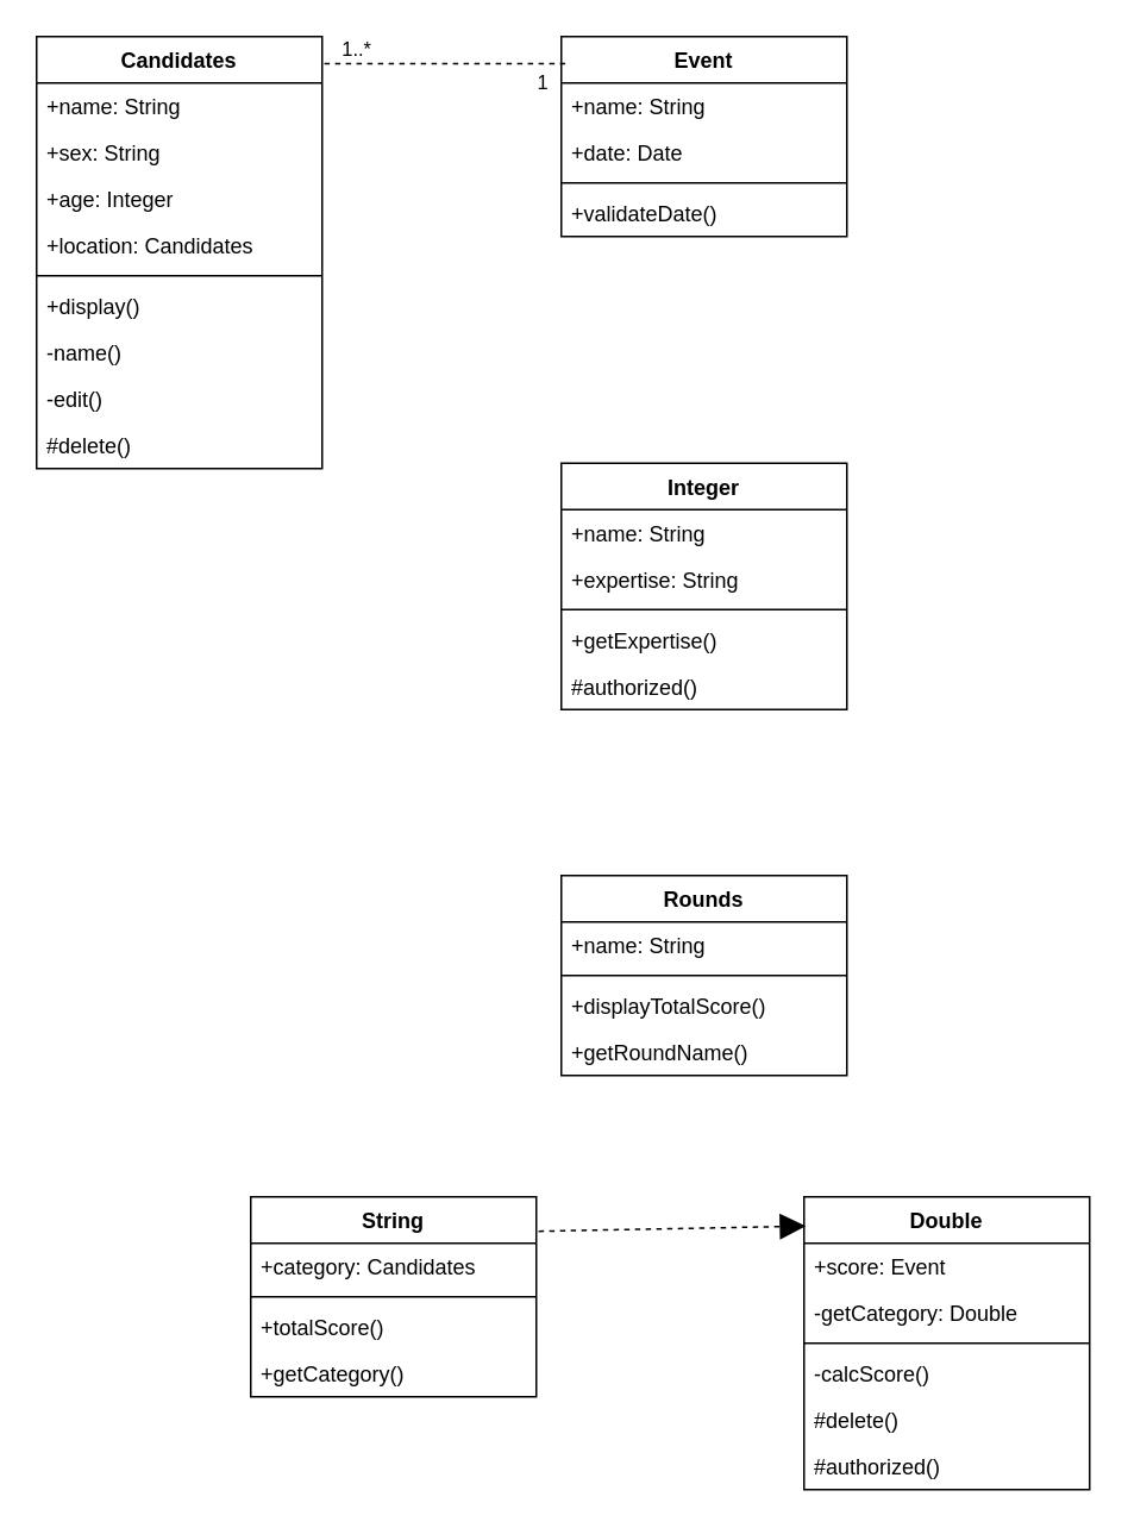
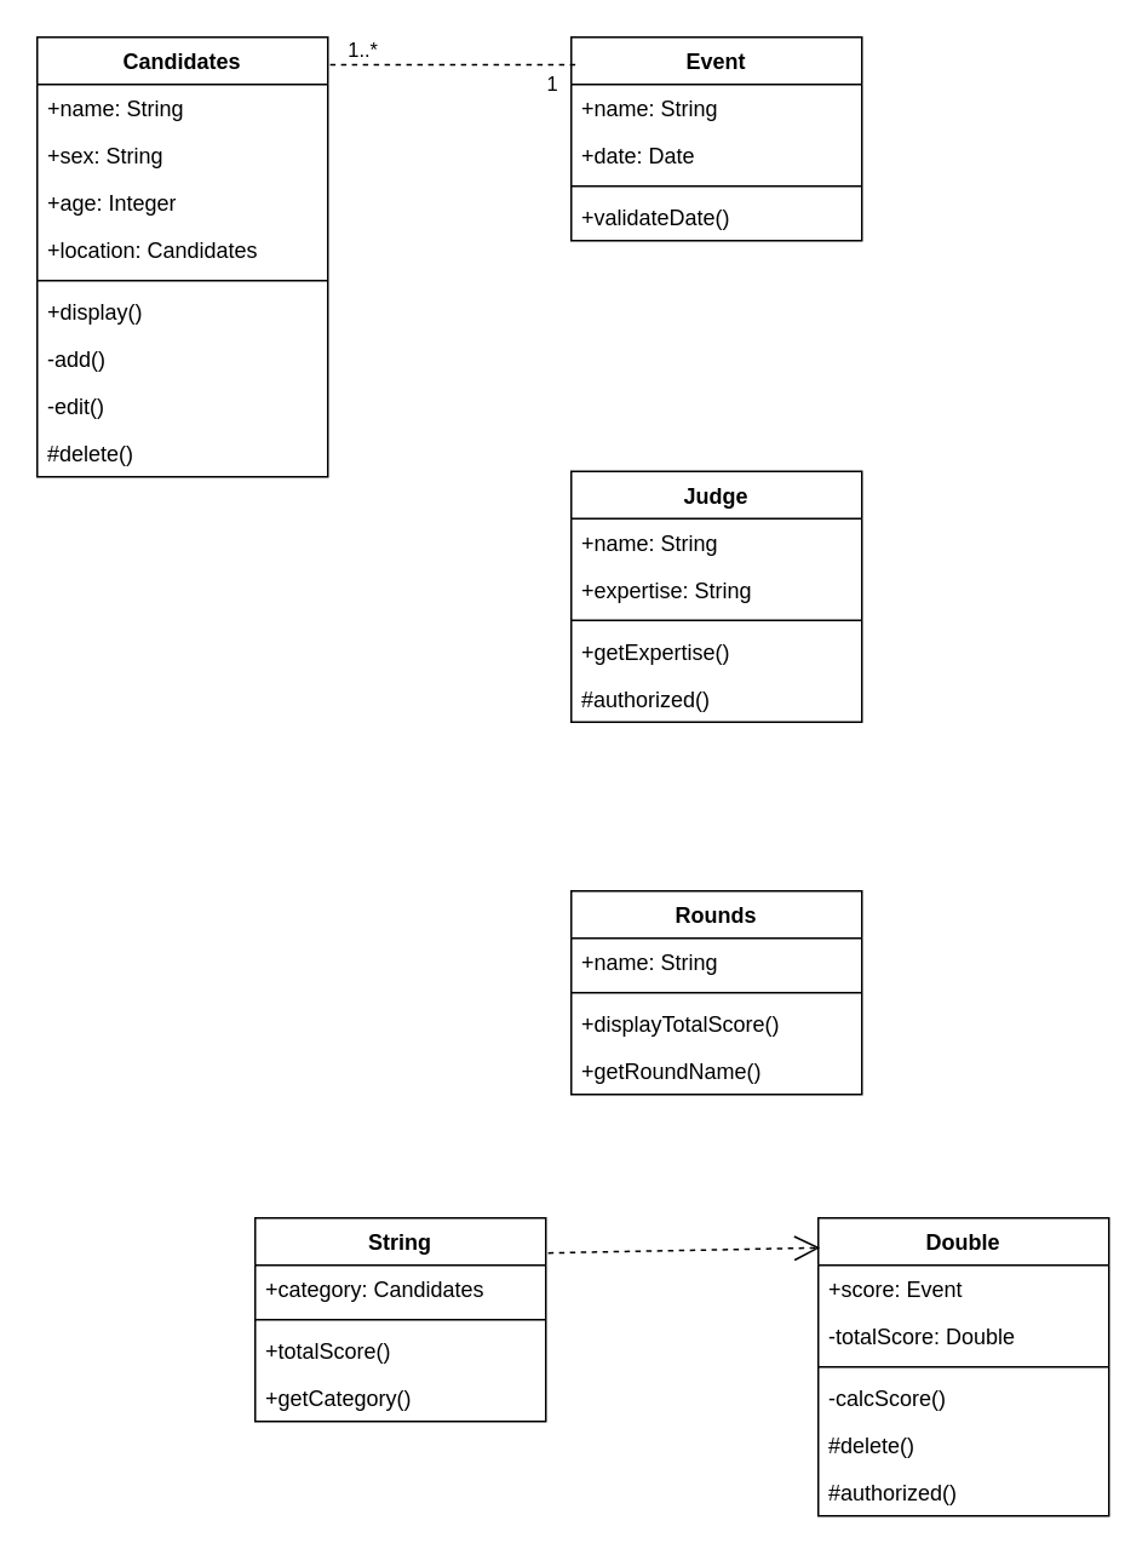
  <mxCell id="0" />
  <mxCell id="1" parent="0" />
  <mxCell id="2" value="String" style="swimlane;fontStyle=1;align=center;verticalAlign=top;childLayout=stackLayout;horizontal=1;startSize=26;horizontalStack=0;resizeParent=1;resizeParentMax=0;resizeLast=0;collapsible=1;marginBottom=0;whiteSpace=wrap;html=1;" vertex="1" parent="1"><mxGeometry x="140" y="670" width="160" height="112" as="geometry" /></mxCell>
  <mxCell id="3" value="+category: Candidates" style="text;strokeColor=none;fillColor=none;align=left;verticalAlign=top;spacingLeft=4;spacingRight=4;overflow=hidden;rotatable=0;points=[[0,0.5],[1,0.5]];portConstraint=eastwest;whiteSpace=wrap;html=1;" vertex="1" parent="2"><mxGeometry y="26" width="160" height="26" as="geometry" /></mxCell>
  <mxCell id="4" value="" style="line;strokeWidth=1;fillColor=none;align=left;verticalAlign=middle;spacingTop=-1;spacingLeft=3;spacingRight=3;rotatable=0;labelPosition=right;points=[];portConstraint=eastwest;strokeColor=inherit;" vertex="1" parent="2"><mxGeometry y="52" width="160" height="8" as="geometry" /></mxCell>
  <mxCell id="5" value="+totalScore()" style="text;strokeColor=none;fillColor=none;align=left;verticalAlign=top;spacingLeft=4;spacingRight=4;overflow=hidden;rotatable=0;points=[[0,0.5],[1,0.5]];portConstraint=eastwest;whiteSpace=wrap;html=1;" vertex="1" parent="2"><mxGeometry y="60" width="160" height="26" as="geometry" /></mxCell>
  <mxCell id="6" value="+getCategory()" style="text;strokeColor=none;fillColor=none;align=left;verticalAlign=top;spacingLeft=4;spacingRight=4;overflow=hidden;rotatable=0;points=[[0,0.5],[1,0.5]];portConstraint=eastwest;whiteSpace=wrap;html=1;" vertex="1" parent="2"><mxGeometry y="86" width="160" height="26" as="geometry" /></mxCell>
  <mxCell id="7" value="Candidates" style="swimlane;fontStyle=1;align=center;verticalAlign=top;childLayout=stackLayout;horizontal=1;startSize=26;horizontalStack=0;resizeParent=1;resizeParentMax=0;resizeLast=0;collapsible=1;marginBottom=0;whiteSpace=wrap;html=1;" vertex="1" parent="1"><mxGeometry x="20" y="20" width="160" height="242" as="geometry" /></mxCell>
  <mxCell id="8" value="+name: String" style="text;align=left;verticalAlign=top;spacingLeft=4;spacingRight=4;overflow=hidden;rotatable=0;points=[[0,0.5],[1,0.5]];portConstraint=eastwest;" parent="7" vertex="1"><mxGeometry y="26" width="160" height="26" as="geometry" /></mxCell>
  <mxCell id="9" value="+sex: String" style="text;strokeColor=none;fillColor=none;align=left;verticalAlign=top;spacingLeft=4;spacingRight=4;overflow=hidden;rotatable=0;points=[[0,0.5],[1,0.5]];portConstraint=eastwest;whiteSpace=wrap;html=1;" vertex="1" parent="7"><mxGeometry y="52" width="160" height="26" as="geometry" /></mxCell>
  <mxCell id="10" value="+age: Integer" style="text;strokeColor=none;fillColor=none;align=left;verticalAlign=top;spacingLeft=4;spacingRight=4;overflow=hidden;rotatable=0;points=[[0,0.5],[1,0.5]];portConstraint=eastwest;whiteSpace=wrap;html=1;" vertex="1" parent="7"><mxGeometry y="78" width="160" height="26" as="geometry" /></mxCell>
  <mxCell id="11" value="+location: Candidates" style="text;align=left;verticalAlign=top;spacingLeft=4;spacingRight=4;overflow=hidden;rotatable=0;points=[[0,0.5],[1,0.5]];portConstraint=eastwest;rounded=0;shadow=0;html=0;" parent="7" vertex="1"><mxGeometry y="104" width="160" height="26" as="geometry" /></mxCell>
  <mxCell id="12" value="" style="line;strokeWidth=1;fillColor=none;align=left;verticalAlign=middle;spacingTop=-1;spacingLeft=3;spacingRight=3;rotatable=0;labelPosition=right;points=[];portConstraint=eastwest;strokeColor=inherit;" vertex="1" parent="7"><mxGeometry y="130" width="160" height="8" as="geometry" /></mxCell>
  <mxCell id="13" value="+display()" style="text;align=left;verticalAlign=top;spacingLeft=4;spacingRight=4;overflow=hidden;rotatable=0;points=[[0,0.5],[1,0.5]];portConstraint=eastwest;" parent="7" vertex="1"><mxGeometry y="138" width="160" height="26" as="geometry" /></mxCell>
- <mxCell id="14" value="-name()" style="text;strokeColor=none;fillColor=none;align=left;verticalAlign=top;spacingLeft=4;spacingRight=4;overflow=hidden;rotatable=0;points=[[0,0.5],[1,0.5]];portConstraint=eastwest;whiteSpace=wrap;html=1;" vertex="1" parent="7"><mxGeometry y="164" width="160" height="26" as="geometry" /></mxCell>
+ <mxCell id="14" value="-add()" style="text;strokeColor=none;fillColor=none;align=left;verticalAlign=top;spacingLeft=4;spacingRight=4;overflow=hidden;rotatable=0;points=[[0,0.5],[1,0.5]];portConstraint=eastwest;whiteSpace=wrap;html=1;" vertex="1" parent="7"><mxGeometry y="164" width="160" height="26" as="geometry" /></mxCell>
  <mxCell id="15" value="-edit()" style="text;strokeColor=none;fillColor=none;align=left;verticalAlign=top;spacingLeft=4;spacingRight=4;overflow=hidden;rotatable=0;points=[[0,0.5],[1,0.5]];portConstraint=eastwest;whiteSpace=wrap;html=1;" vertex="1" parent="7"><mxGeometry y="190" width="160" height="26" as="geometry" /></mxCell>
  <mxCell id="16" value="#delete()" style="text;strokeColor=none;fillColor=none;align=left;verticalAlign=top;spacingLeft=4;spacingRight=4;overflow=hidden;rotatable=0;points=[[0,0.5],[1,0.5]];portConstraint=eastwest;whiteSpace=wrap;html=1;" vertex="1" parent="7"><mxGeometry y="216" width="160" height="26" as="geometry" /></mxCell>
  <mxCell id="17" value="Double" style="swimlane;fontStyle=1;align=center;verticalAlign=top;childLayout=stackLayout;horizontal=1;startSize=26;horizontalStack=0;resizeParent=1;resizeParentMax=0;resizeLast=0;collapsible=1;marginBottom=0;whiteSpace=wrap;html=1;" vertex="1" parent="1"><mxGeometry x="450" y="670" width="160" height="164" as="geometry" /></mxCell>
  <mxCell id="18" value="+score: Event" style="text;strokeColor=none;fillColor=none;align=left;verticalAlign=top;spacingLeft=4;spacingRight=4;overflow=hidden;rotatable=0;points=[[0,0.5],[1,0.5]];portConstraint=eastwest;whiteSpace=wrap;html=1;" vertex="1" parent="17"><mxGeometry y="26" width="160" height="26" as="geometry" /></mxCell>
- <mxCell id="19" value="-getCategory: Double" style="text;strokeColor=none;fillColor=none;align=left;verticalAlign=top;spacingLeft=4;spacingRight=4;overflow=hidden;rotatable=0;points=[[0,0.5],[1,0.5]];portConstraint=eastwest;whiteSpace=wrap;html=1;" vertex="1" parent="17"><mxGeometry y="52" width="160" height="26" as="geometry" /></mxCell>
+ <mxCell id="19" value="-totalScore: Double" style="text;strokeColor=none;fillColor=none;align=left;verticalAlign=top;spacingLeft=4;spacingRight=4;overflow=hidden;rotatable=0;points=[[0,0.5],[1,0.5]];portConstraint=eastwest;whiteSpace=wrap;html=1;" vertex="1" parent="17"><mxGeometry y="52" width="160" height="26" as="geometry" /></mxCell>
  <mxCell id="20" value="" style="line;strokeWidth=1;fillColor=none;align=left;verticalAlign=middle;spacingTop=-1;spacingLeft=3;spacingRight=3;rotatable=0;labelPosition=right;points=[];portConstraint=eastwest;strokeColor=inherit;" vertex="1" parent="17"><mxGeometry y="78" width="160" height="8" as="geometry" /></mxCell>
  <mxCell id="21" value="-calcScore()" style="text;strokeColor=none;fillColor=none;align=left;verticalAlign=top;spacingLeft=4;spacingRight=4;overflow=hidden;rotatable=0;points=[[0,0.5],[1,0.5]];portConstraint=eastwest;whiteSpace=wrap;html=1;" vertex="1" parent="17"><mxGeometry y="86" width="160" height="26" as="geometry" /></mxCell>
  <mxCell id="22" value="#delete()" style="text;strokeColor=none;fillColor=none;align=left;verticalAlign=top;spacingLeft=4;spacingRight=4;overflow=hidden;rotatable=0;points=[[0,0.5],[1,0.5]];portConstraint=eastwest;whiteSpace=wrap;html=1;" vertex="1" parent="17"><mxGeometry y="112" width="160" height="26" as="geometry" /></mxCell>
  <mxCell id="23" value="#authorized()" style="text;strokeColor=none;fillColor=none;align=left;verticalAlign=top;spacingLeft=4;spacingRight=4;overflow=hidden;rotatable=0;points=[[0,0.5],[1,0.5]];portConstraint=eastwest;whiteSpace=wrap;html=1;" vertex="1" parent="17"><mxGeometry y="138" width="160" height="26" as="geometry" /></mxCell>
  <mxCell id="24" value="Event" style="swimlane;fontStyle=1;align=center;verticalAlign=top;childLayout=stackLayout;horizontal=1;startSize=26;horizontalStack=0;resizeParent=1;resizeParentMax=0;resizeLast=0;collapsible=1;marginBottom=0;whiteSpace=wrap;html=1;" vertex="1" parent="1"><mxGeometry x="314" y="20" width="160" height="112" as="geometry" /></mxCell>
  <mxCell id="25" value="+name: String" style="text;align=left;verticalAlign=top;spacingLeft=4;spacingRight=4;overflow=hidden;rotatable=0;points=[[0,0.5],[1,0.5]];portConstraint=eastwest;" parent="24" vertex="1"><mxGeometry y="26" width="160" height="26" as="geometry" /></mxCell>
  <mxCell id="26" value="+date: Date" style="text;align=left;verticalAlign=top;spacingLeft=4;spacingRight=4;overflow=hidden;rotatable=0;points=[[0,0.5],[1,0.5]];portConstraint=eastwest;rounded=0;shadow=0;html=0;" parent="24" vertex="1"><mxGeometry y="52" width="160" height="26" as="geometry" /></mxCell>
  <mxCell id="27" value="" style="line;strokeWidth=1;fillColor=none;align=left;verticalAlign=middle;spacingTop=-1;spacingLeft=3;spacingRight=3;rotatable=0;labelPosition=right;points=[];portConstraint=eastwest;strokeColor=inherit;" vertex="1" parent="24"><mxGeometry y="78" width="160" height="8" as="geometry" /></mxCell>
  <mxCell id="28" value="+validateDate()" style="text;align=left;verticalAlign=top;spacingLeft=4;spacingRight=4;overflow=hidden;rotatable=0;points=[[0,0.5],[1,0.5]];portConstraint=eastwest;" vertex="1" parent="24"><mxGeometry y="86" width="160" height="26" as="geometry" /></mxCell>
- <mxCell id="29" value="Integer" style="swimlane;fontStyle=1;align=center;verticalAlign=top;childLayout=stackLayout;horizontal=1;startSize=26;horizontalStack=0;resizeParent=1;resizeParentMax=0;resizeLast=0;collapsible=1;marginBottom=0;whiteSpace=wrap;html=1;" vertex="1" parent="1"><mxGeometry x="314" y="259" width="160" height="138" as="geometry" /></mxCell>
+ <mxCell id="29" value="Judge" style="swimlane;fontStyle=1;align=center;verticalAlign=top;childLayout=stackLayout;horizontal=1;startSize=26;horizontalStack=0;resizeParent=1;resizeParentMax=0;resizeLast=0;collapsible=1;marginBottom=0;whiteSpace=wrap;html=1;" vertex="1" parent="1"><mxGeometry x="314" y="259" width="160" height="138" as="geometry" /></mxCell>
  <mxCell id="30" value="+name: String" style="text;align=left;verticalAlign=top;spacingLeft=4;spacingRight=4;overflow=hidden;rotatable=0;points=[[0,0.5],[1,0.5]];portConstraint=eastwest;" parent="29" vertex="1"><mxGeometry y="26" width="160" height="26" as="geometry" /></mxCell>
  <mxCell id="31" value="+expertise: String" style="text;strokeColor=none;fillColor=none;align=left;verticalAlign=top;spacingLeft=4;spacingRight=4;overflow=hidden;rotatable=0;points=[[0,0.5],[1,0.5]];portConstraint=eastwest;whiteSpace=wrap;html=1;" vertex="1" parent="29"><mxGeometry y="52" width="160" height="26" as="geometry" /></mxCell>
  <mxCell id="32" value="" style="line;strokeWidth=1;fillColor=none;align=left;verticalAlign=middle;spacingTop=-1;spacingLeft=3;spacingRight=3;rotatable=0;labelPosition=right;points=[];portConstraint=eastwest;strokeColor=inherit;" vertex="1" parent="29"><mxGeometry y="78" width="160" height="8" as="geometry" /></mxCell>
  <mxCell id="33" value="+getExpertise()" style="text;strokeColor=none;fillColor=none;align=left;verticalAlign=top;spacingLeft=4;spacingRight=4;overflow=hidden;rotatable=0;points=[[0,0.5],[1,0.5]];portConstraint=eastwest;whiteSpace=wrap;html=1;" vertex="1" parent="29"><mxGeometry y="86" width="160" height="26" as="geometry" /></mxCell>
  <mxCell id="34" value="#authorized()" style="text;strokeColor=none;fillColor=none;align=left;verticalAlign=top;spacingLeft=4;spacingRight=4;overflow=hidden;rotatable=0;points=[[0,0.5],[1,0.5]];portConstraint=eastwest;whiteSpace=wrap;html=1;" vertex="1" parent="29"><mxGeometry y="112" width="160" height="26" as="geometry" /></mxCell>
  <mxCell id="35" value="Rounds" style="swimlane;fontStyle=1;align=center;verticalAlign=top;childLayout=stackLayout;horizontal=1;startSize=26;horizontalStack=0;resizeParent=1;resizeParentMax=0;resizeLast=0;collapsible=1;marginBottom=0;whiteSpace=wrap;html=1;" vertex="1" parent="1"><mxGeometry x="314" y="490" width="160" height="112" as="geometry" /></mxCell>
  <mxCell id="36" value="+name: String" style="text;align=left;verticalAlign=top;spacingLeft=4;spacingRight=4;overflow=hidden;rotatable=0;points=[[0,0.5],[1,0.5]];portConstraint=eastwest;rounded=0;shadow=0;html=0;" parent="35" vertex="1"><mxGeometry y="26" width="160" height="26" as="geometry" /></mxCell>
  <mxCell id="37" value="" style="line;strokeWidth=1;fillColor=none;align=left;verticalAlign=middle;spacingTop=-1;spacingLeft=3;spacingRight=3;rotatable=0;labelPosition=right;points=[];portConstraint=eastwest;strokeColor=inherit;" vertex="1" parent="35"><mxGeometry y="52" width="160" height="8" as="geometry" /></mxCell>
  <mxCell id="38" value="+displayTotalScore()" style="text;strokeColor=none;fillColor=none;align=left;verticalAlign=top;spacingLeft=4;spacingRight=4;overflow=hidden;rotatable=0;points=[[0,0.5],[1,0.5]];portConstraint=eastwest;whiteSpace=wrap;html=1;" vertex="1" parent="35"><mxGeometry y="60" width="160" height="26" as="geometry" /></mxCell>
  <mxCell id="39" value="+getRoundName()" style="text;strokeColor=none;fillColor=none;align=left;verticalAlign=top;spacingLeft=4;spacingRight=4;overflow=hidden;rotatable=0;points=[[0,0.5],[1,0.5]];portConstraint=eastwest;whiteSpace=wrap;html=1;" vertex="1" parent="35"><mxGeometry y="86" width="160" height="26" as="geometry" /></mxCell>
  <mxCell id="40" value="" style="endArrow=none;html=1;edgeStyle=orthogonalEdgeStyle;rounded=0;exitX=0.014;exitY=0.136;exitDx=0;exitDy=0;exitPerimeter=0;entryX=1.001;entryY=0.063;entryDx=0;entryDy=0;entryPerimeter=0;dashed=1;" edge="1" parent="1" source="24" target="7"><mxGeometry relative="1" as="geometry"><mxPoint x="300" y="160" as="sourcePoint" /><mxPoint x="210" y="35" as="targetPoint" /></mxGeometry></mxCell>
  <mxCell id="41" value="1" style="edgeLabel;resizable=0;html=1;align=left;verticalAlign=bottom;" connectable="0" vertex="1" parent="40"><mxGeometry x="-1" relative="1" as="geometry"><mxPoint x="-17" y="19" as="offset" /></mxGeometry></mxCell>
  <mxCell id="42" value="1..*" style="edgeLabel;resizable=0;html=1;align=right;verticalAlign=bottom;" connectable="0" vertex="1" parent="40"><mxGeometry x="1" relative="1" as="geometry"><mxPoint x="28" as="offset" /></mxGeometry></mxCell>
- <mxCell id="43" value="" style="endArrow=block;endSize=12;dashed=1;html=1;rounded=0;exitX=1.008;exitY=0.172;exitDx=0;exitDy=0;exitPerimeter=0;entryX=0.006;entryY=0.1;entryDx=0;entryDy=0;entryPerimeter=0;" edge="1" parent="1" source="2" target="17"><mxGeometry width="160" relative="1" as="geometry"><mxPoint x="320" y="550" as="sourcePoint" /><mxPoint x="480" y="550" as="targetPoint" /></mxGeometry></mxCell>
+ <mxCell id="43" value="" style="endArrow=open;endSize=12;dashed=1;html=1;rounded=0;exitX=1.008;exitY=0.172;exitDx=0;exitDy=0;exitPerimeter=0;entryX=0.006;entryY=0.1;entryDx=0;entryDy=0;entryPerimeter=0;" edge="1" parent="1" source="2" target="17"><mxGeometry width="160" relative="1" as="geometry"><mxPoint x="320" y="550" as="sourcePoint" /><mxPoint x="480" y="550" as="targetPoint" /></mxGeometry></mxCell>
